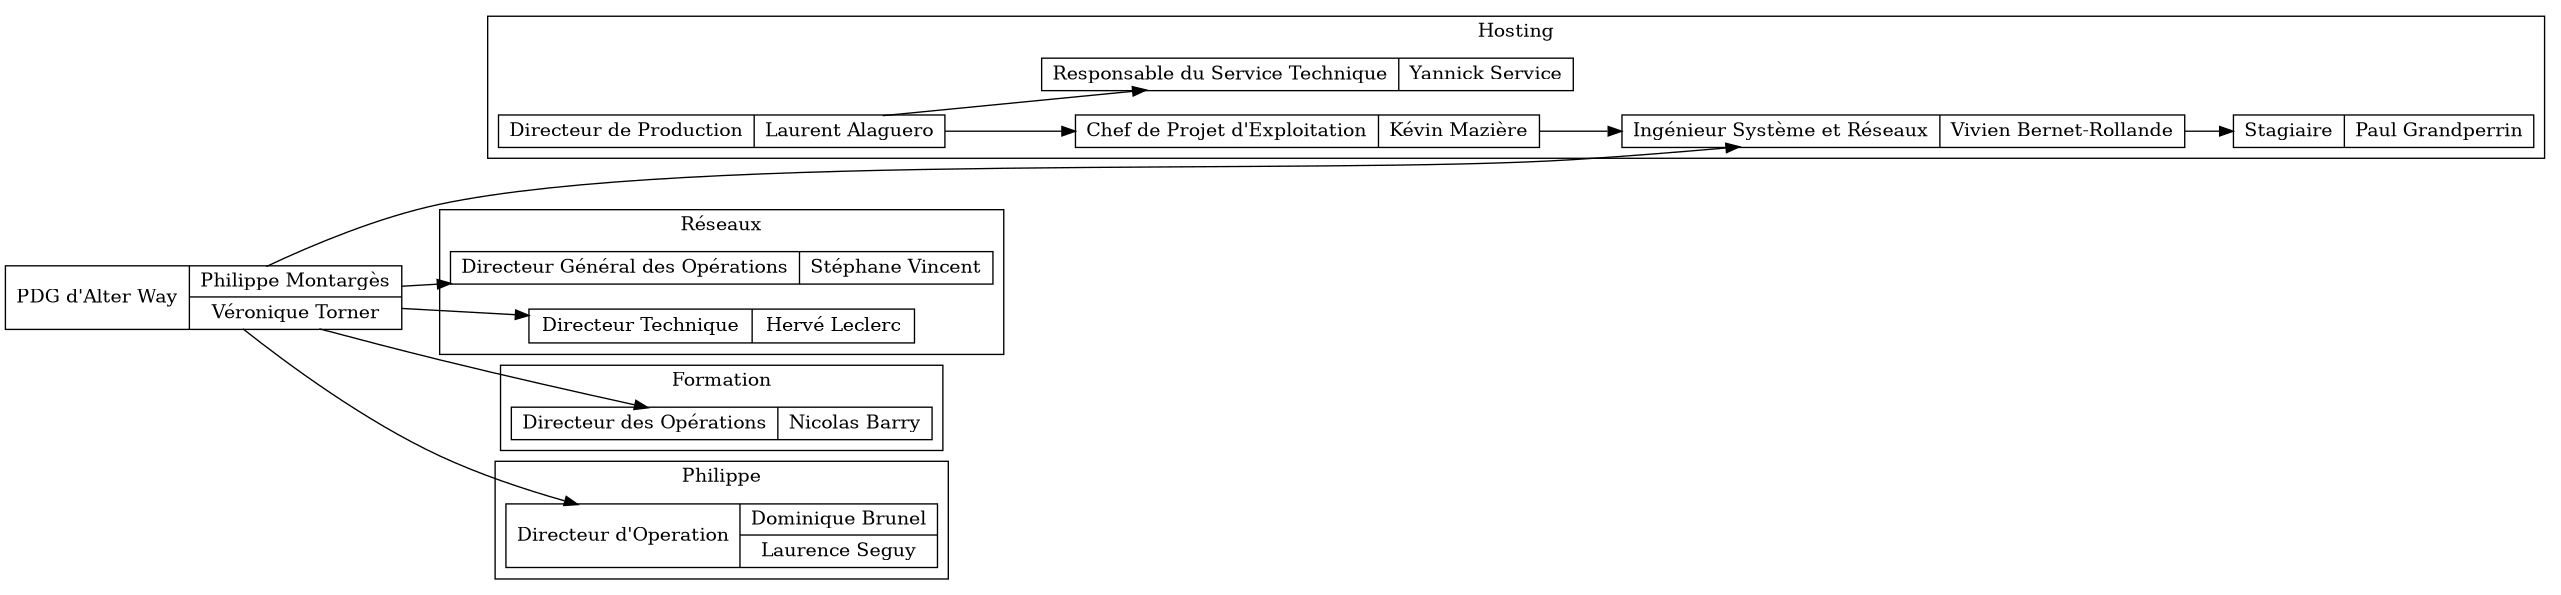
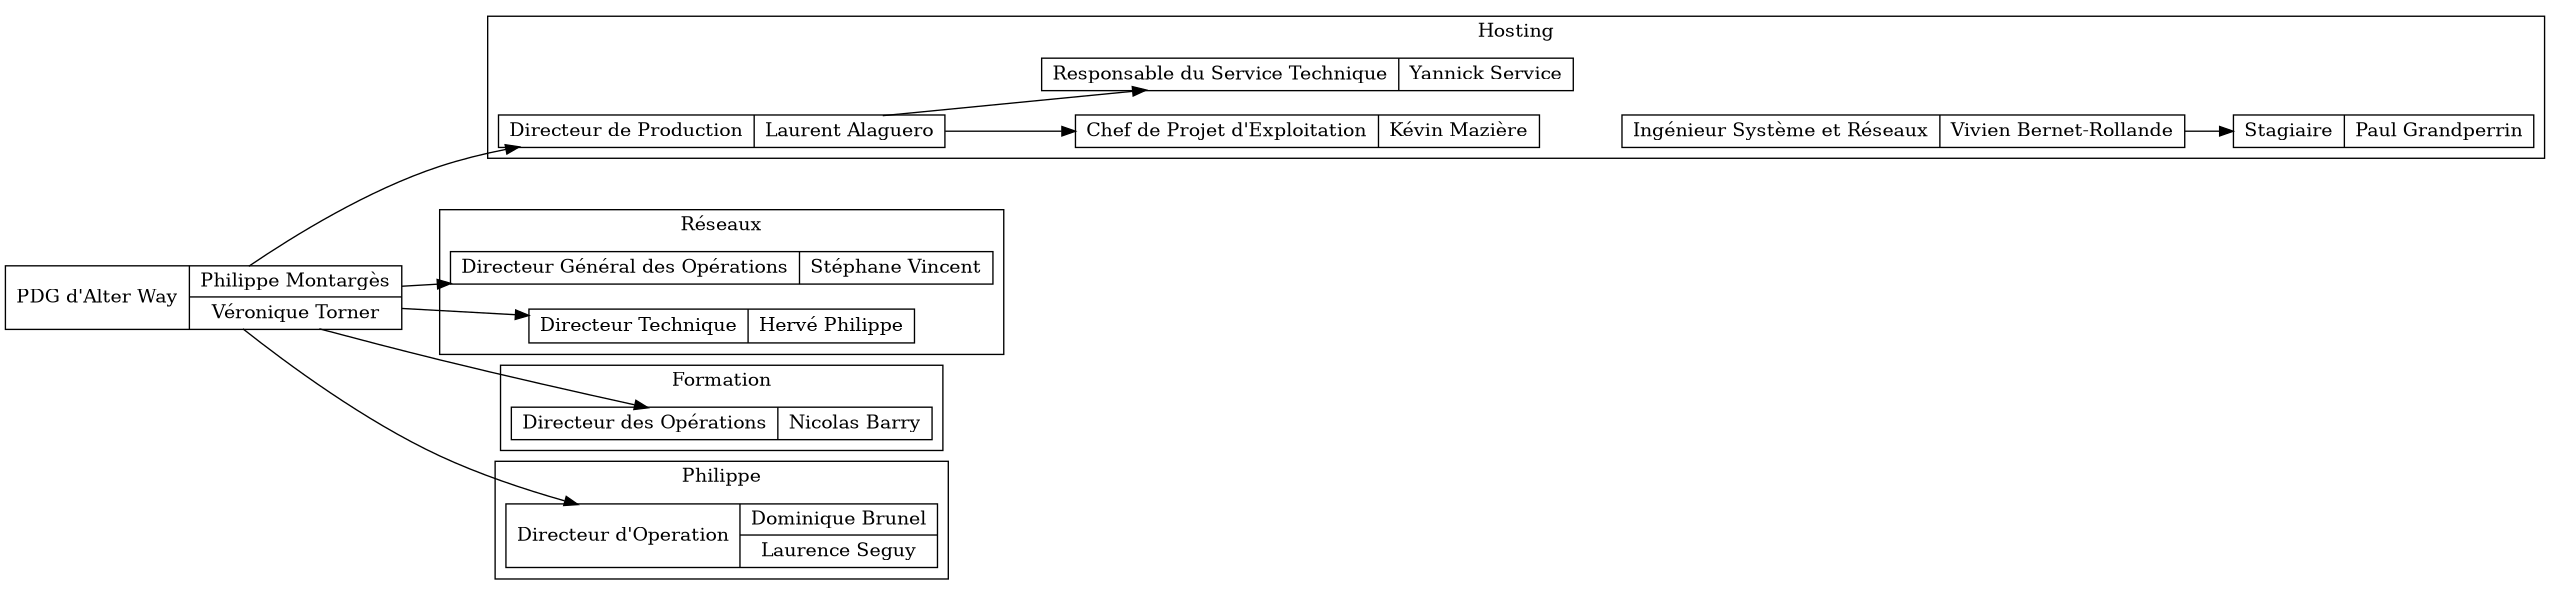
  digraph {
    compound=true
    rankdir=LR
    node [shape=record]
    n1 [headport=n height=0.1 label="{<f>Directeur de Production| <nom> Laurent Alaguero}"]
    n2 [height=0.1 label="{<f>Chef de Projet d'Exploitation|<nom>Kévin Mazière}"]
    n3 [height=0.1 label="{<f>Responsable du Service Technique|<nom>Yannick Service}"]
    n4 [height=0.1 label="{<f>Ingénieur Système et Réseaux|<nom>Vivien Bernet-Rollande}"]
    n5 [height=0.1 label="{<f>Stagiaire|<nom>Paul Grandperrin}"]
    n6 [height=0.1 label="{<f>Directeur Général des Opérations|<nom>Stéphane Vincent}"]
-   n7 [height=0.1 label="{<f>Directeur Technique|<nom>Hervé Leclerc}"]
+   n7 [height=0.1 label="{<f>Directeur Technique|<nom>Hervé Philippe}"]
    n8 [height=0.1 label="{<f>Directeur des Opérations|<nom>Nicolas Barry}"]
    n9 [height=0.1 label="{<f>Directeur d'Operation|{<db>Dominique Brunel|<ls>Laurence Seguy}}"]
    n10 [height=0.1 label="{<f>PDG d'Alter Way |{<pm> Philippe Montargès|<vt> Véronique Torner}}"]
    subgraph cluster_1 {
      label=Hosting
      n1
      n2
      n3
      n4
      n5
    }
    subgraph cluster_2 {
      label="Réseaux"
      n6
      n7
    }
    subgraph cluster_3 {
      label=Formation
      n8
    }
    subgraph cluster_4 {
      label=Philippe
      n9
    }
    n1 -> n2
    n1 -> n3
-   n2 -> n4
    n4 -> n5
-   n10 -> n4
+   n10 -> n1
    n10 -> n6
    n10 -> n7
    n10 -> n8
    n10 -> n9
  }
